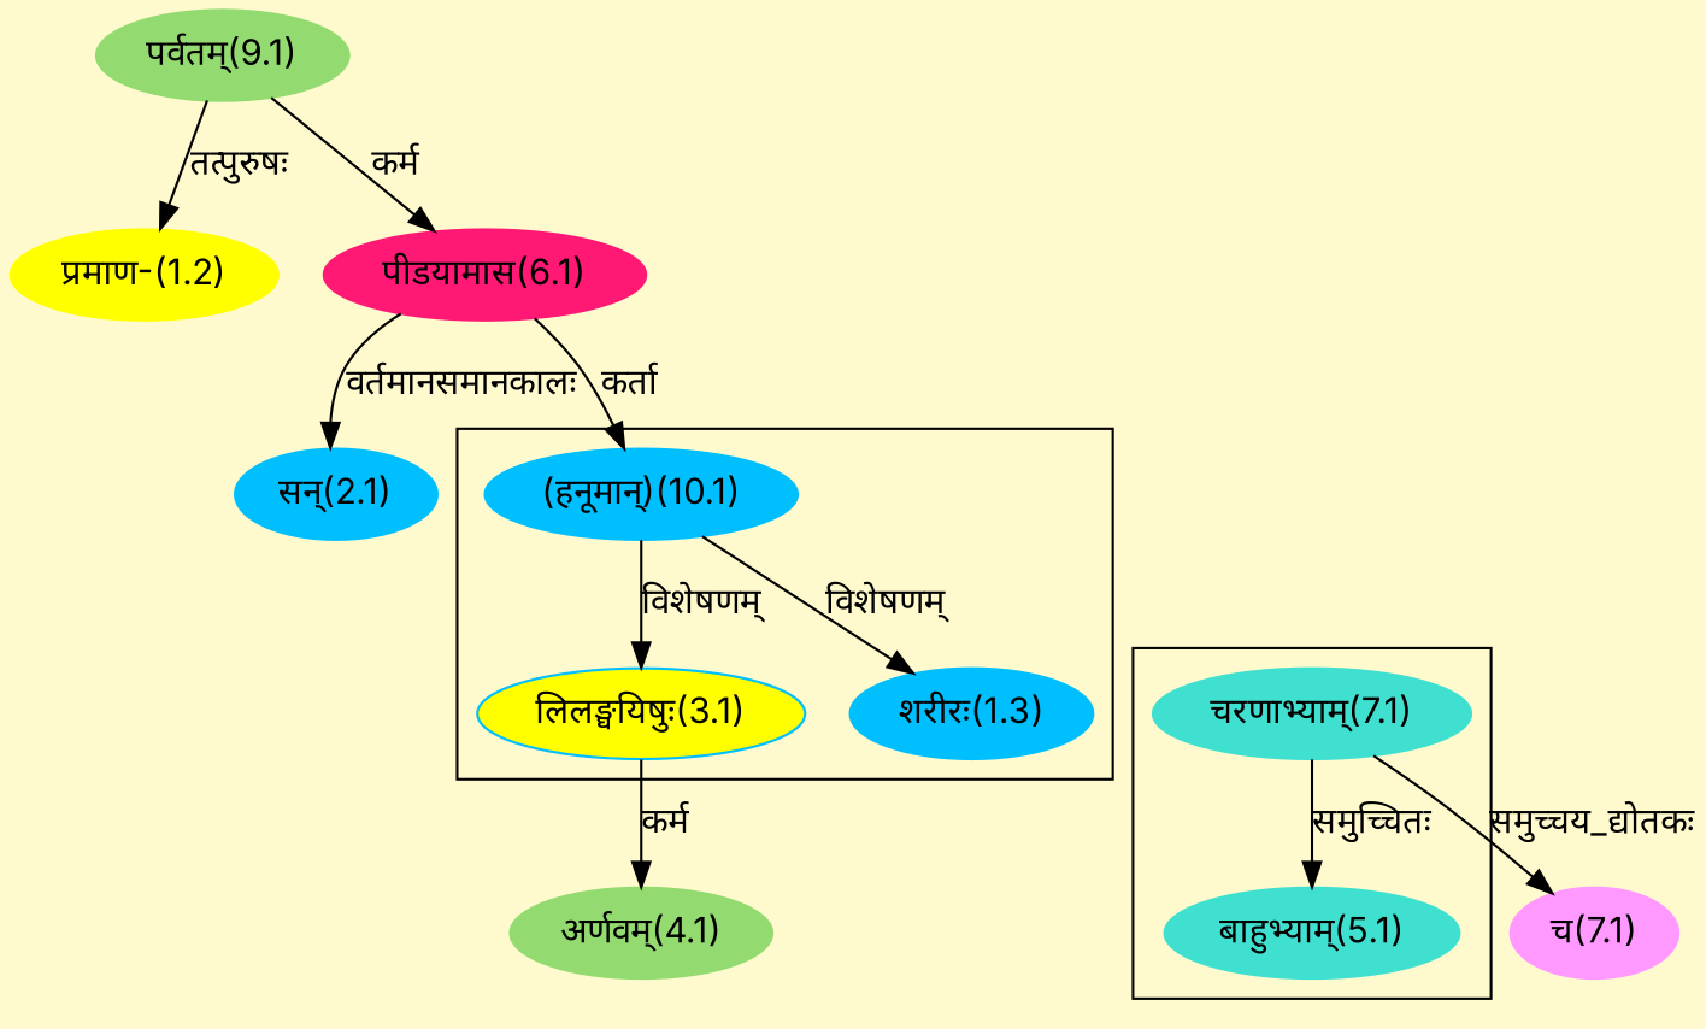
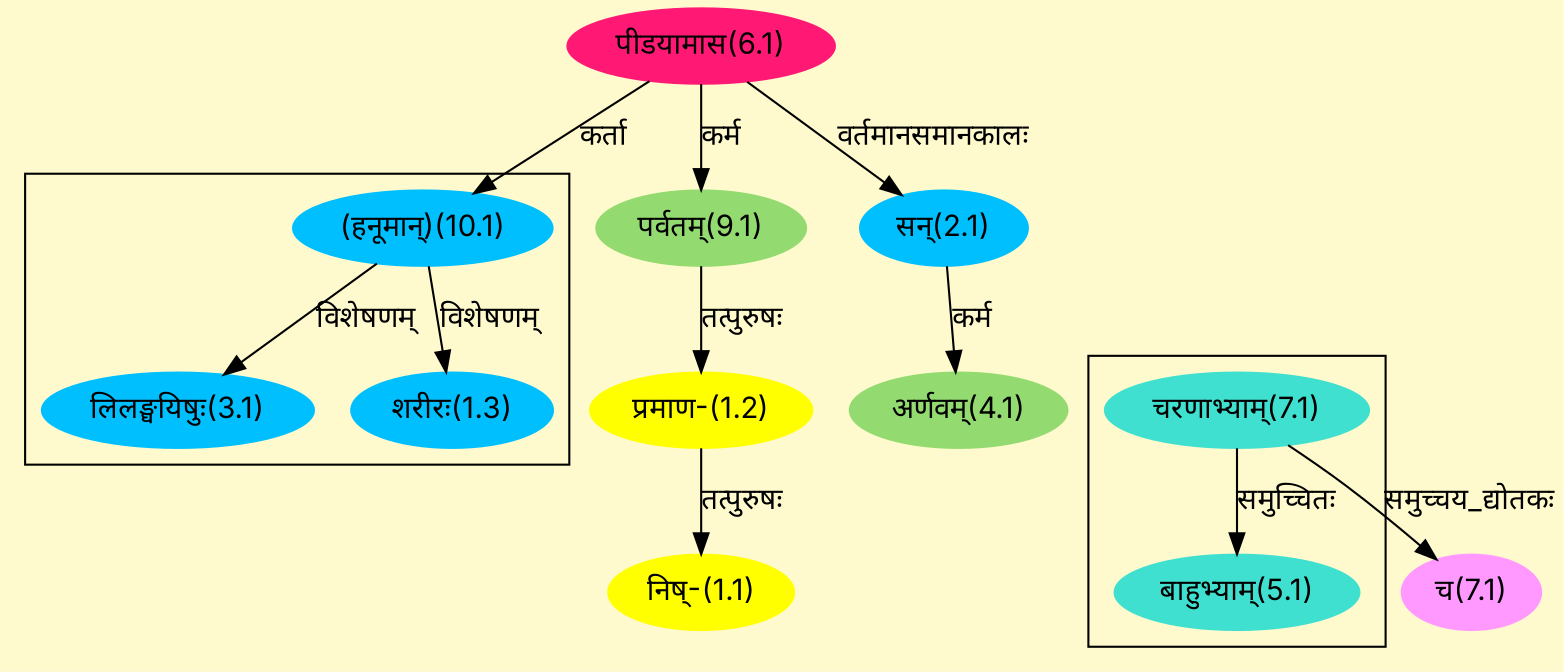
  digraph {
    bgcolor=lemonchiffon1
    compound=true
    fontname=Inter
    rankdir=BT
    node [color="#00BFFF" fontname=Inter style=filled]
    edge [dir=back fontname=Inter]
    n1 [label="शरीरः(1.3)"]
    n2 [label="(हनूमान्)(10.1)"]
-   n3 [label="लिलङ्घयिषुः(3.1)" fillcolor="#FFFF00"]
+   n3 [label="लिलङ्घयिषुः(3.1)"]
    n4 [color="#40E0D0" label="बाहुभ्याम्(5.1)"]
    n5 [color="#40E0D0" label="चरणाभ्याम्(7.1)"]
    n6 [color="#FF1975" label="पीडयामास(6.1)"]
+   n7 [color="#FFFF00" label="निष्-(1.1)"]
    n8 [color="#FFFF00" label="प्रमाण-(1.2)"]
    n9 [color="#93DB70" label="पर्वतम्(9.1)"]
    n10 [label="सन्(2.1)"]
    n11 [color="#93DB70" label="अर्णवम्(4.1)"]
    n12 [color="#FF99FF" label="च(7.1)"]
    subgraph cluster_1 {
      n1
      n2
      n3
    }
    subgraph cluster_2 {
      n4
      n5
    }
    n1 -> n2 [label="विशेषणम्"]
    n2 -> n6 [label="कर्ता"]
    n3 -> n2 [label="विशेषणम्"]
    n4 -> n5 [label="समुच्चितः"]
+   n7 -> n8 [label="तत्पुरुषः"]
    n8 -> n9 [label="तत्पुरुषः"]
-   n6 -> n9 [label="कर्म"]
+   n9 -> n6 [label="कर्म"]
    n10 -> n6 [label="वर्तमानसमानकालः"]
-   n11 -> n3 [label="कर्म"]
+   n11 -> n10 [label="कर्म"]
    n12 -> n5 [label="समुच्चय_द्योतकः"]
  }
